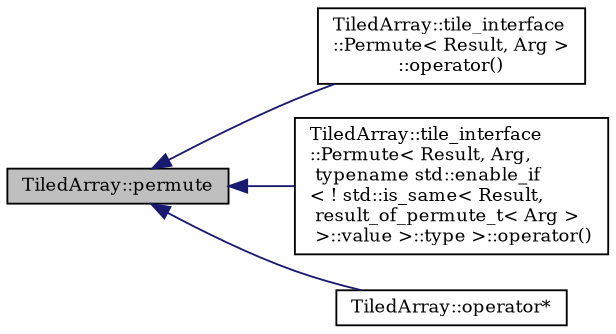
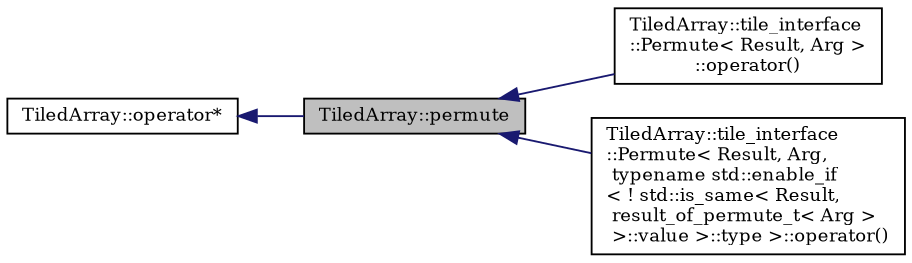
  digraph {
    rankdir=LR
    fontname="DejaVu Serif"
    node [color=black fillcolor=white fontname="DejaVu Serif" fontsize=10 shape=record style=filled]
    edge [color=midnightblue dir=back fontname="DejaVu Serif" fontsize=10 labelfontname=FreeSans labelfontsize=10 style=solid]
    n1 [fillcolor=grey75 fontcolor=black height=0.2 label="TiledArray::permute" width=0.4]
    n2 [height=0.2 label="TiledArray::tile_interface\l::Permute\< Result, Arg \>\l::operator()" width=0.4]
    n3 [height=0.2 label="TiledArray::tile_interface\l::Permute\< Result, Arg,\l typename std::enable_if\l\< ! std::is_same\< Result,\l result_of_permute_t\< Arg \>\l \>::value \>::type \>::operator()" width=0.4]
    n4 [height=0.2 label="TiledArray::operator*" width=0.4]
    n1 -> n2
    n1 -> n3
-   n1 -> n4
+   n4 -> n1
  }
